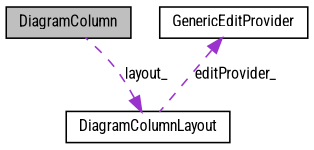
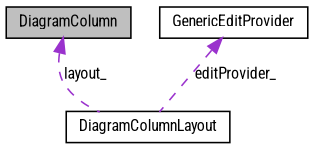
  digraph {
    fontname="Roboto Condensed"
    node [color=black fontname="Roboto Condensed" fontsize=10 shape=record]
    edge [color=darkorchid3 dir=back fontname="Roboto Condensed" fontsize=10 labelfontname=FreeSans labelfontsize=10 style=dashed]
    n1 [fillcolor=grey75 fontcolor=black height=0.2 label=DiagramColumn style=filled width=0.4]
    n2 [height=0.2 label=DiagramColumnLayout width=0.4]
    n3 [height=0.2 label=GenericEditProvider width=0.4]
-   n2 -> n1 [label=layout_]
+   n1 -> n2 [label=layout_]
    n3 -> n2 [label=editProvider_]
  }
